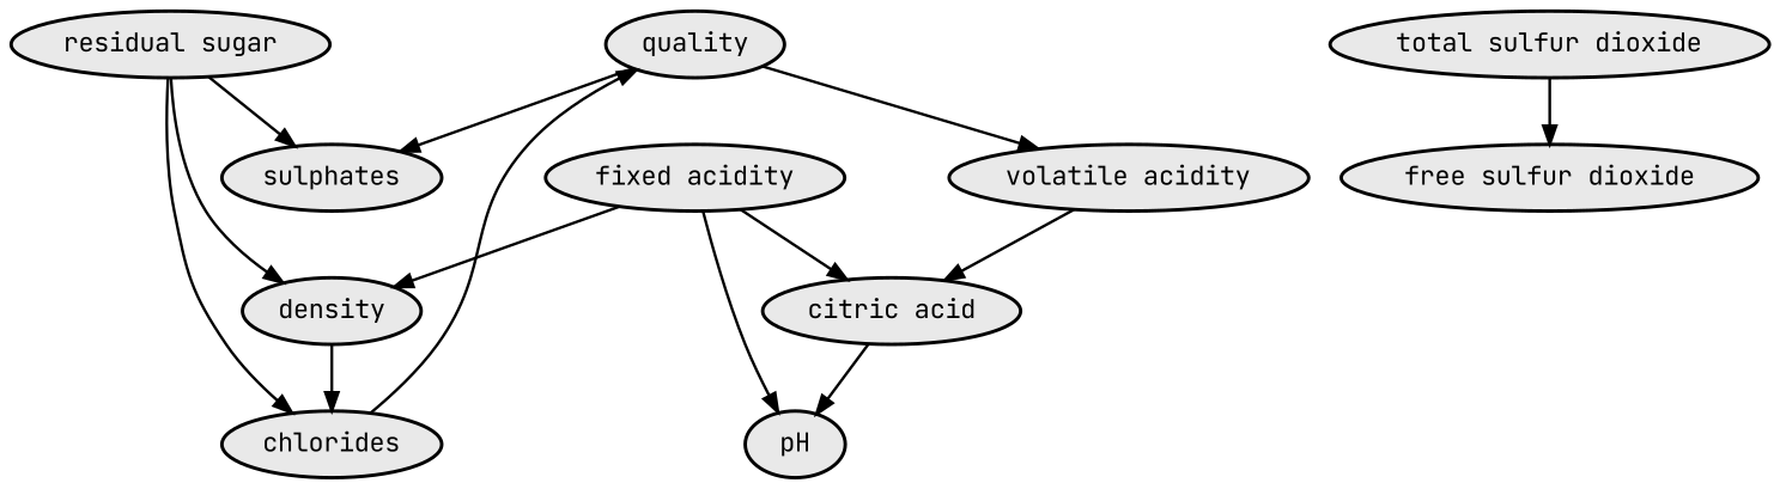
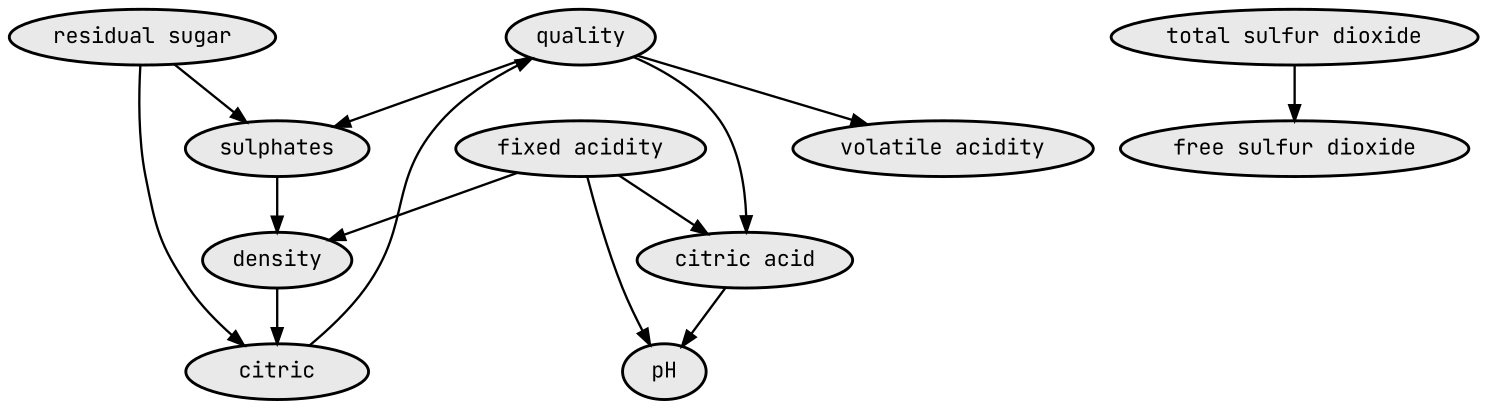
  digraph {
    fontname="JetBrains Mono"
    node [fillcolor="#E9E9E9" fontname="JetBrains Mono" fontsize=14 penwidth=1.875 style=filled]
    edge [fontname="JetBrains Mono" penwidth=1.5]
    quality
    sulphates
    "volatile acidity"
    density
-   chlorides
+   chlorides [label=citric]
    "citric acid"
    "total sulfur dioxide"
    "free sulfur dioxide"
    "residual sugar"
    "fixed acidity"
    pH
    quality -> sulphates
    quality -> "volatile acidity"
-   "volatile acidity" -> "citric acid"
+   quality -> "citric acid"
    density -> chlorides
    chlorides -> quality
    "citric acid" -> pH
    "total sulfur dioxide" -> "free sulfur dioxide"
    "residual sugar" -> sulphates
-   "residual sugar" -> density
+   sulphates -> density
    "residual sugar" -> chlorides
    "fixed acidity" -> density
    "fixed acidity" -> "citric acid"
    "fixed acidity" -> pH
  }
